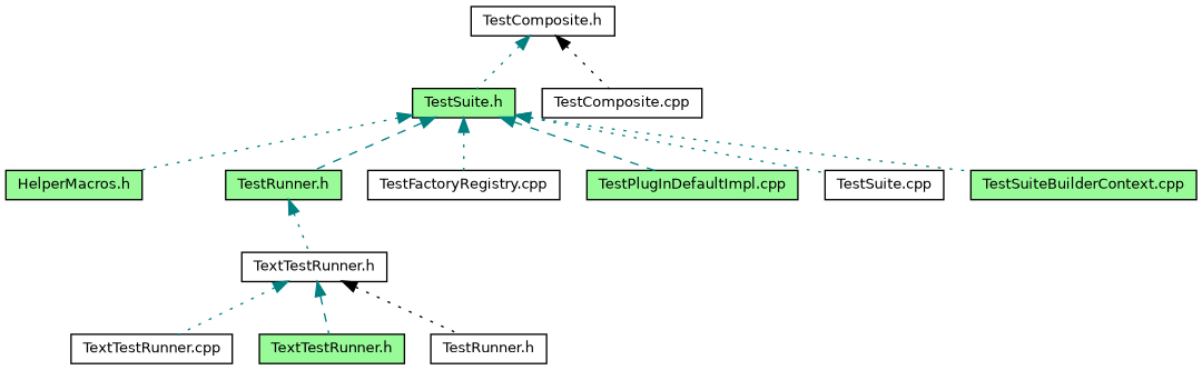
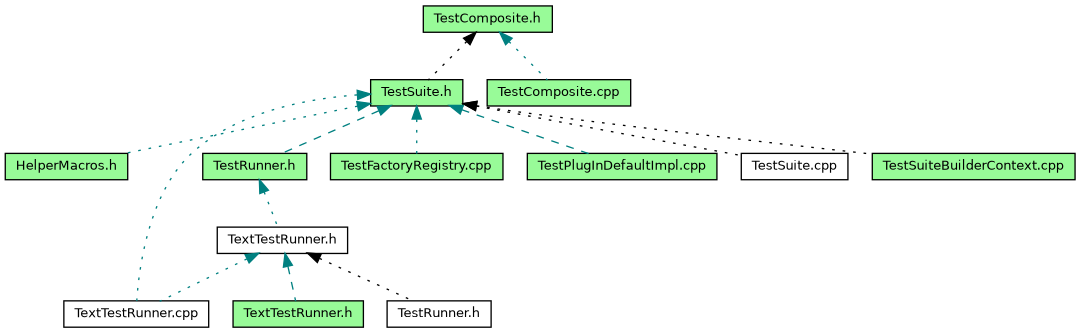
  digraph {
    node [color=black fillcolor=white fontname=Helvetica fontsize=10 shape=record style=filled]
    edge [color=teal dir=back fontname=Helvetica fontsize=10 labelfontname=Helvetica labelfontsize=10 style=dotted]
-   n1 [fontcolor=black height=0.2 label="TestComposite.h" width=0.4]
+   n1 [fillcolor=palegreen fontcolor=black height=0.2 label="TestComposite.h" width=0.4]
    n2 [fillcolor=palegreen height=0.2 label="TestSuite.h" width=0.4]
-   n3 [height=0.2 label="TestComposite.cpp" width=0.4]
+   n3 [fillcolor=palegreen height=0.2 label="TestComposite.cpp" width=0.4]
    n4 [fillcolor=palegreen height=0.2 label="HelperMacros.h" width=0.4]
    n5 [fillcolor=palegreen height=0.2 label="TestRunner.h" width=0.4]
    n6 [height=0.2 label="TextTestRunner.cpp" width=0.4]
-   n7 [height=0.2 label="TestFactoryRegistry.cpp" width=0.4]
+   n7 [fillcolor=palegreen height=0.2 label="TestFactoryRegistry.cpp" width=0.4]
    n8 [fillcolor=palegreen height=0.2 label="TestPlugInDefaultImpl.cpp" width=0.4]
    n9 [height=0.2 label="TestSuite.cpp" width=0.4]
    n10 [fillcolor=palegreen height=0.2 label="TestSuiteBuilderContext.cpp" width=0.4]
    n11 [height=0.2 label="TextTestRunner.h" width=0.4]
    n12 [fillcolor=palegreen height=0.2 label="TextTestRunner.h" width=0.4]
    n13 [height=0.2 label="TestRunner.h" width=0.4]
-   n1 -> n2
-   n1 -> n3 [color=black]
+   n1 -> n2 [color=black]
+   n1 -> n3
    n2 -> n4
    n2 -> n5 [style=dashed]
+   n2 -> n6
    n2 -> n7
    n2 -> n8 [style=dashed]
-   n2 -> n9
-   n2 -> n10
+   n2 -> n9 [color=black]
+   n2 -> n10 [color=black]
    n5 -> n11
    n11 -> n6
    n11 -> n12 [style=dashed]
    n11 -> n13 [color=black]
  }
